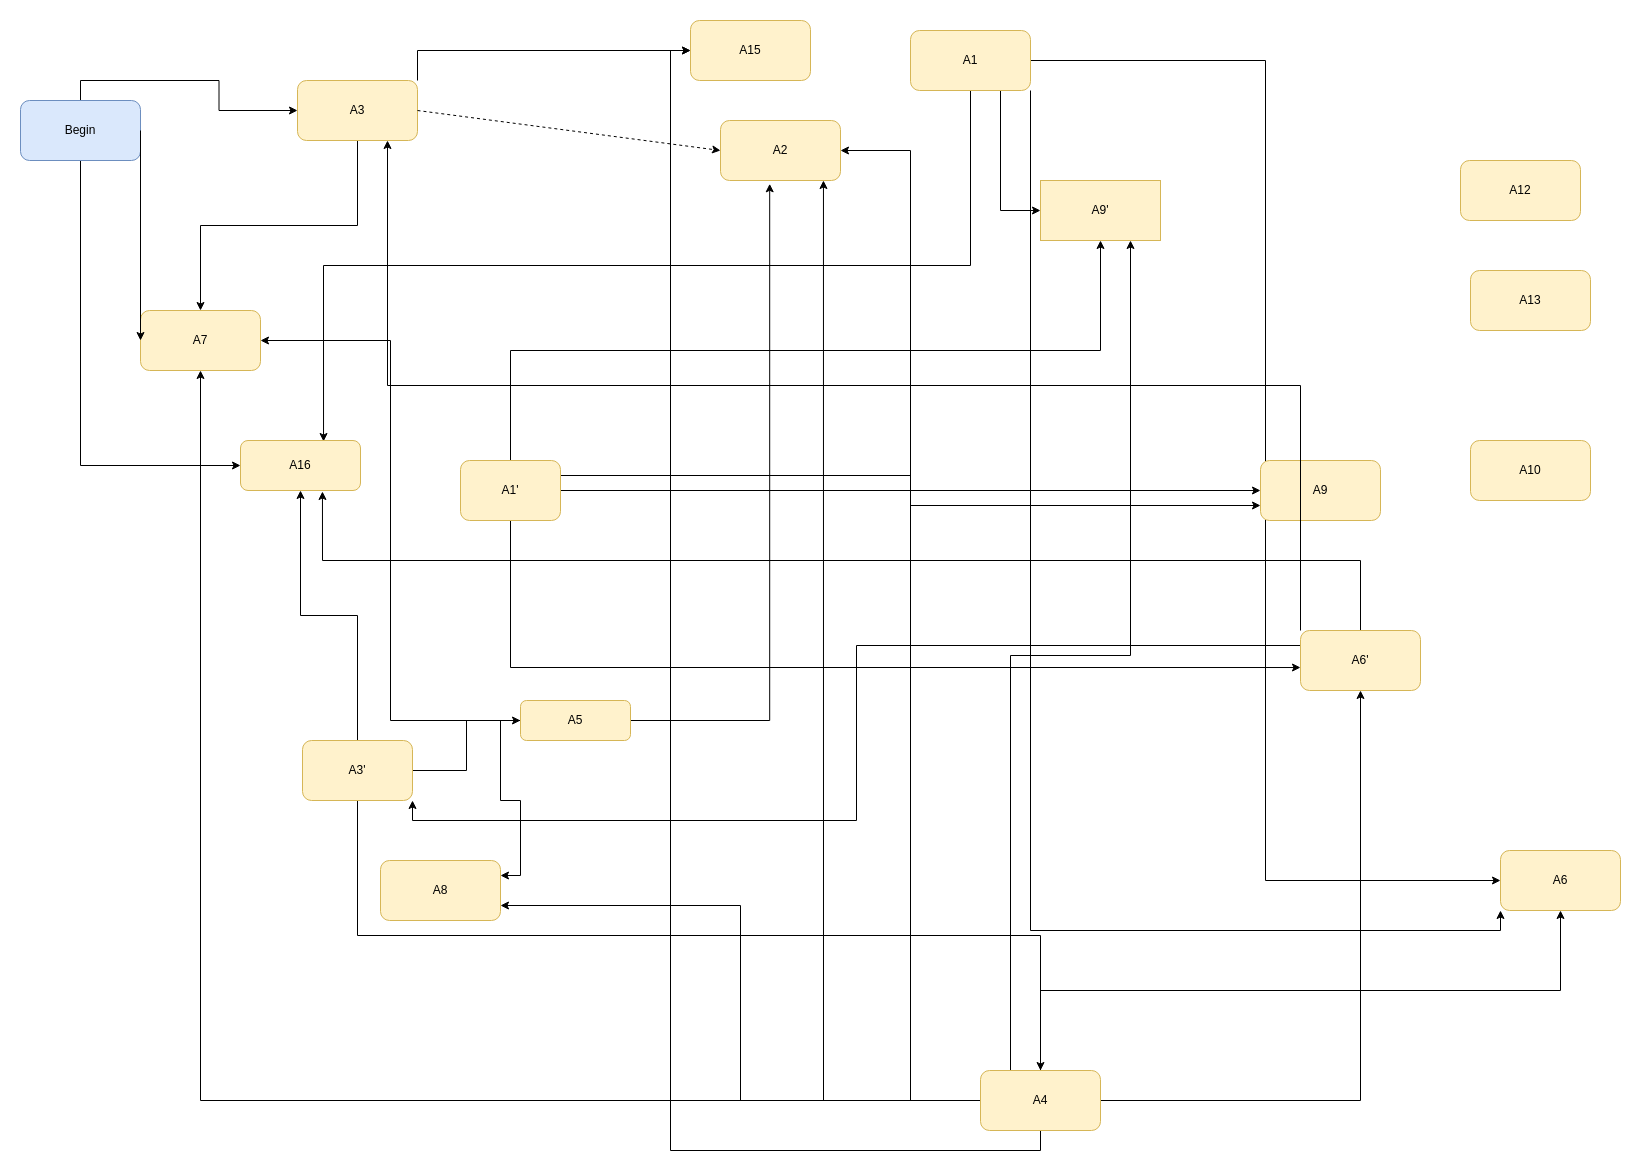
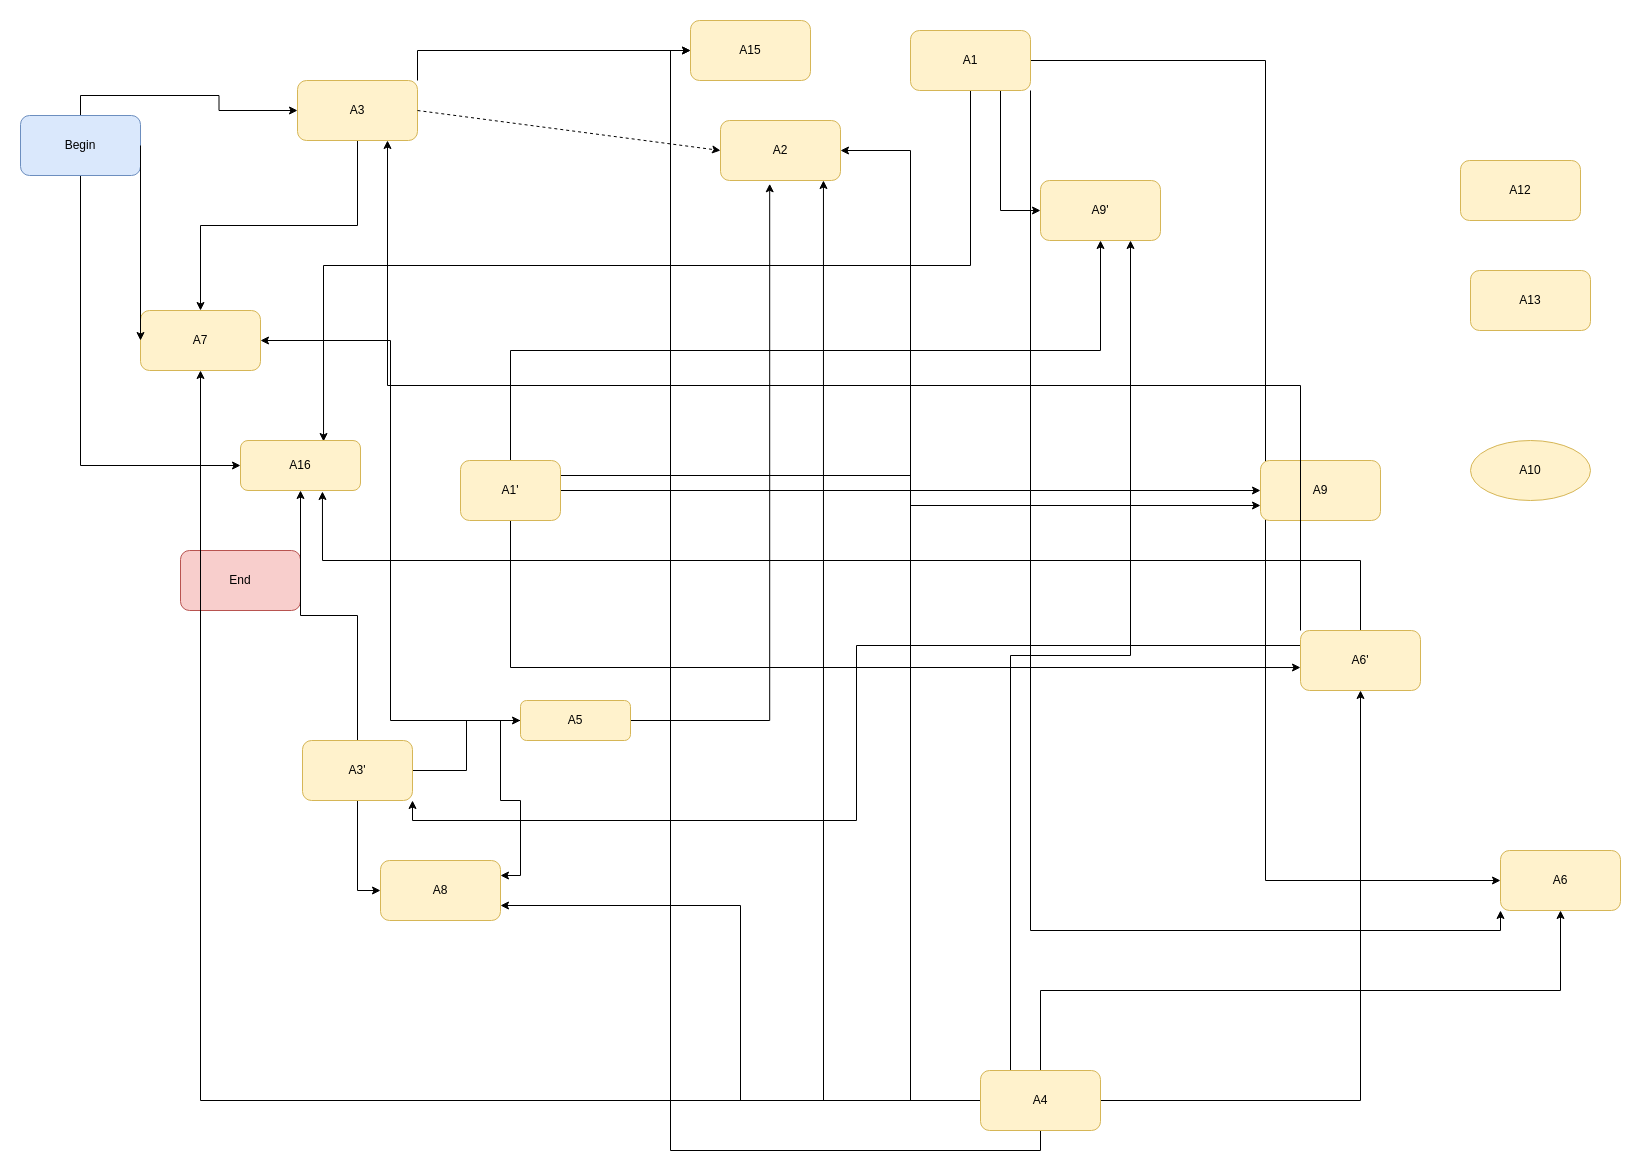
  <mxCell id="0" />
  <mxCell id="1" parent="0" />
  <mxCell id="2" style="edgeStyle=orthogonalEdgeStyle;rounded=0;orthogonalLoop=1;jettySize=auto;html=1;exitX=0.5;exitY=1;exitDx=0;exitDy=0;entryX=0;entryY=0.5;entryDx=0;entryDy=0;" edge="1" parent="1" source="4" target="41"><mxGeometry relative="1" as="geometry" /></mxCell>
  <mxCell id="3" style="edgeStyle=orthogonalEdgeStyle;rounded=0;orthogonalLoop=1;jettySize=auto;html=1;exitX=0.5;exitY=0;exitDx=0;exitDy=0;entryX=0;entryY=0.5;entryDx=0;entryDy=0;" edge="1" parent="1" source="4" target="14"><mxGeometry relative="1" as="geometry" /></mxCell>
- <mxCell id="4" value="Begin" style="rounded=1;whiteSpace=wrap;html=1;fillColor=#dae8fc;strokeColor=#6c8ebf;" vertex="1" parent="1"><mxGeometry x="20" y="100" width="120" height="60" as="geometry" /></mxCell>
+ <mxCell id="4" value="Begin" style="rounded=1;whiteSpace=wrap;html=1;fillColor=#dae8fc;strokeColor=#6c8ebf;" vertex="1" parent="1"><mxGeometry x="20" y="115" width="120" height="60" as="geometry" /></mxCell>
+ <mxCell id="5" value="End" style="rounded=1;whiteSpace=wrap;html=1;fillColor=#f8cecc;strokeColor=#b85450;" vertex="1" parent="1"><mxGeometry x="180" y="550" width="120" height="60" as="geometry" /></mxCell>
  <mxCell id="6" style="edgeStyle=orthogonalEdgeStyle;rounded=0;orthogonalLoop=1;jettySize=auto;html=1;exitX=0.5;exitY=1;exitDx=0;exitDy=0;entryX=0.692;entryY=0.02;entryDx=0;entryDy=0;entryPerimeter=0;" edge="1" parent="1" source="10" target="41"><mxGeometry relative="1" as="geometry" /></mxCell>
  <mxCell id="7" style="edgeStyle=orthogonalEdgeStyle;rounded=0;orthogonalLoop=1;jettySize=auto;html=1;exitX=1;exitY=0.5;exitDx=0;exitDy=0;entryX=0;entryY=0.5;entryDx=0;entryDy=0;" edge="1" parent="1" source="10" target="32"><mxGeometry relative="1" as="geometry" /></mxCell>
  <mxCell id="8" style="edgeStyle=orthogonalEdgeStyle;rounded=0;orthogonalLoop=1;jettySize=auto;html=1;exitX=1;exitY=1;exitDx=0;exitDy=0;entryX=0;entryY=0.5;entryDx=0;entryDy=0;" edge="1" parent="1" source="10" target="35"><mxGeometry relative="1" as="geometry" /></mxCell>
  <mxCell id="9" style="edgeStyle=orthogonalEdgeStyle;rounded=0;orthogonalLoop=1;jettySize=auto;html=1;exitX=0.75;exitY=1;exitDx=0;exitDy=0;entryX=0;entryY=0.5;entryDx=0;entryDy=0;" edge="1" parent="1" source="10" target="36"><mxGeometry relative="1" as="geometry" /></mxCell>
  <mxCell id="10" value="A1" style="rounded=1;whiteSpace=wrap;html=1;fillColor=#fff2cc;strokeColor=#d6b656;" vertex="1" parent="1"><mxGeometry x="910" y="30" width="120" height="60" as="geometry" /></mxCell>
  <mxCell id="11" value="A2" style="rounded=1;whiteSpace=wrap;html=1;fillColor=#fff2cc;strokeColor=#d6b656;" vertex="1" parent="1"><mxGeometry x="720" y="120" width="120" height="60" as="geometry" /></mxCell>
  <mxCell id="12" style="edgeStyle=orthogonalEdgeStyle;rounded=0;orthogonalLoop=1;jettySize=auto;html=1;exitX=0.5;exitY=1;exitDx=0;exitDy=0;" edge="1" parent="1" source="14" target="33"><mxGeometry relative="1" as="geometry" /></mxCell>
  <mxCell id="13" style="edgeStyle=orthogonalEdgeStyle;rounded=0;orthogonalLoop=1;jettySize=auto;html=1;exitX=1;exitY=0;exitDx=0;exitDy=0;" edge="1" parent="1" source="14" target="40"><mxGeometry relative="1" as="geometry" /></mxCell>
  <mxCell id="14" value="A3" style="rounded=1;whiteSpace=wrap;html=1;fillColor=#fff2cc;strokeColor=#d6b656;" vertex="1" parent="1"><mxGeometry x="297" y="80" width="120" height="60" as="geometry" /></mxCell>
  <mxCell id="15" style="edgeStyle=orthogonalEdgeStyle;rounded=0;orthogonalLoop=1;jettySize=auto;html=1;entryX=0.5;entryY=1;entryDx=0;entryDy=0;" edge="1" parent="1" source="18" target="41"><mxGeometry relative="1" as="geometry" /></mxCell>
  <mxCell id="16" style="edgeStyle=orthogonalEdgeStyle;rounded=0;orthogonalLoop=1;jettySize=auto;html=1;entryX=0;entryY=0.5;entryDx=0;entryDy=0;" edge="1" parent="1" source="18" target="31"><mxGeometry relative="1" as="geometry" /></mxCell>
- <mxCell id="17" style="edgeStyle=orthogonalEdgeStyle;rounded=0;orthogonalLoop=1;jettySize=auto;html=1;exitX=0.5;exitY=1;exitDx=0;exitDy=0;" edge="1" parent="1" source="18" target="27"><mxGeometry relative="1" as="geometry" /></mxCell>
+ <mxCell id="17" style="edgeStyle=orthogonalEdgeStyle;rounded=0;orthogonalLoop=1;jettySize=auto;html=1;exitX=0.5;exitY=1;exitDx=0;exitDy=0;entryX=0;entryY=0.5;entryDx=0;entryDy=0;" edge="1" parent="1" source="18" target="34"><mxGeometry relative="1" as="geometry" /></mxCell>
  <mxCell id="18" value="A3'" style="rounded=1;whiteSpace=wrap;html=1;fillColor=#fff2cc;strokeColor=#d6b656;" vertex="1" parent="1"><mxGeometry x="302" y="740" width="110" height="60" as="geometry" /></mxCell>
  <mxCell id="19" style="edgeStyle=orthogonalEdgeStyle;rounded=0;orthogonalLoop=1;jettySize=auto;html=1;entryX=0.858;entryY=1;entryDx=0;entryDy=0;entryPerimeter=0;" edge="1" parent="1" source="27" target="11"><mxGeometry relative="1" as="geometry" /></mxCell>
  <mxCell id="20" style="edgeStyle=orthogonalEdgeStyle;rounded=0;orthogonalLoop=1;jettySize=auto;html=1;" edge="1" parent="1" source="27" target="33"><mxGeometry relative="1" as="geometry" /></mxCell>
  <mxCell id="21" style="edgeStyle=orthogonalEdgeStyle;rounded=0;orthogonalLoop=1;jettySize=auto;html=1;entryX=1;entryY=0.5;entryDx=0;entryDy=0;" edge="1" parent="1" source="27" target="11"><mxGeometry relative="1" as="geometry" /></mxCell>
  <mxCell id="22" style="edgeStyle=orthogonalEdgeStyle;rounded=0;orthogonalLoop=1;jettySize=auto;html=1;entryX=1;entryY=0.75;entryDx=0;entryDy=0;" edge="1" parent="1" source="27" target="34"><mxGeometry relative="1" as="geometry" /></mxCell>
  <mxCell id="23" style="edgeStyle=orthogonalEdgeStyle;rounded=0;orthogonalLoop=1;jettySize=auto;html=1;exitX=1;exitY=0.5;exitDx=0;exitDy=0;entryX=0.5;entryY=1;entryDx=0;entryDy=0;" edge="1" parent="1" source="27" target="52"><mxGeometry relative="1" as="geometry" /></mxCell>
  <mxCell id="24" style="edgeStyle=orthogonalEdgeStyle;rounded=0;orthogonalLoop=1;jettySize=auto;html=1;exitX=0.5;exitY=0;exitDx=0;exitDy=0;" edge="1" parent="1" source="27" target="32"><mxGeometry relative="1" as="geometry" /></mxCell>
  <mxCell id="25" style="edgeStyle=orthogonalEdgeStyle;rounded=0;orthogonalLoop=1;jettySize=auto;html=1;exitX=0.25;exitY=0;exitDx=0;exitDy=0;entryX=0.75;entryY=1;entryDx=0;entryDy=0;" edge="1" parent="1" source="27" target="36"><mxGeometry relative="1" as="geometry" /></mxCell>
  <mxCell id="26" style="edgeStyle=orthogonalEdgeStyle;rounded=0;orthogonalLoop=1;jettySize=auto;html=1;exitX=0.5;exitY=1;exitDx=0;exitDy=0;entryX=0;entryY=0.5;entryDx=0;entryDy=0;" edge="1" parent="1" source="27" target="40"><mxGeometry relative="1" as="geometry" /></mxCell>
  <mxCell id="27" value="A4" style="rounded=1;whiteSpace=wrap;html=1;fillColor=#fff2cc;strokeColor=#d6b656;" vertex="1" parent="1"><mxGeometry x="980" y="1070" width="120" height="60" as="geometry" /></mxCell>
  <mxCell id="28" style="edgeStyle=orthogonalEdgeStyle;rounded=0;orthogonalLoop=1;jettySize=auto;html=1;entryX=1;entryY=0.25;entryDx=0;entryDy=0;" edge="1" parent="1" source="31" target="34"><mxGeometry relative="1" as="geometry" /></mxCell>
  <mxCell id="29" style="edgeStyle=orthogonalEdgeStyle;rounded=0;orthogonalLoop=1;jettySize=auto;html=1;entryX=1;entryY=0.5;entryDx=0;entryDy=0;" edge="1" parent="1" source="31" target="33"><mxGeometry relative="1" as="geometry" /></mxCell>
  <mxCell id="30" style="edgeStyle=orthogonalEdgeStyle;rounded=0;orthogonalLoop=1;jettySize=auto;html=1;entryX=0.41;entryY=1.055;entryDx=0;entryDy=0;entryPerimeter=0;" edge="1" parent="1" source="31" target="11"><mxGeometry relative="1" as="geometry" /></mxCell>
  <mxCell id="31" value="A5" style="rounded=1;whiteSpace=wrap;html=1;fillColor=#fff2cc;strokeColor=#d6b656;" vertex="1" parent="1"><mxGeometry x="520" y="700" width="110" height="40" as="geometry" /></mxCell>
  <mxCell id="32" value="A6" style="rounded=1;whiteSpace=wrap;html=1;fillColor=#fff2cc;strokeColor=#d6b656;" vertex="1" parent="1"><mxGeometry x="1500" y="850" width="120" height="60" as="geometry" /></mxCell>
  <mxCell id="33" value="A7" style="rounded=1;whiteSpace=wrap;html=1;fillColor=#fff2cc;strokeColor=#d6b656;" vertex="1" parent="1"><mxGeometry x="140" y="310" width="120" height="60" as="geometry" /></mxCell>
  <mxCell id="34" value="A8" style="rounded=1;whiteSpace=wrap;html=1;fillColor=#fff2cc;strokeColor=#d6b656;" vertex="1" parent="1"><mxGeometry x="380" y="860" width="120" height="60" as="geometry" /></mxCell>
  <mxCell id="35" value="A9" style="rounded=1;whiteSpace=wrap;html=1;fillColor=#fff2cc;strokeColor=#d6b656;" vertex="1" parent="1"><mxGeometry x="1260" y="460" width="120" height="60" as="geometry" /></mxCell>
- <mxCell id="36" value="A9'" style="whiteSpace=wrap;html=1;fillColor=#fff2cc;strokeColor=#d6b656;rounded=0;" vertex="1" parent="1"><mxGeometry x="1040" y="180" width="120" height="60" as="geometry" /></mxCell>
- <mxCell id="37" value="A10" style="rounded=1;whiteSpace=wrap;html=1;fillColor=#fff2cc;strokeColor=#d6b656;" vertex="1" parent="1"><mxGeometry x="1470" y="440" width="120" height="60" as="geometry" /></mxCell>
+ <mxCell id="36" value="A9'" style="rounded=1;whiteSpace=wrap;html=1;fillColor=#fff2cc;strokeColor=#d6b656;" vertex="1" parent="1"><mxGeometry x="1040" y="180" width="120" height="60" as="geometry" /></mxCell>
+ <mxCell id="37" value="A10" style="ellipse;whiteSpace=wrap;html=1;fillColor=#fff2cc;strokeColor=#d6b656;" vertex="1" parent="1"><mxGeometry x="1470" y="440" width="120" height="60" as="geometry" /></mxCell>
  <mxCell id="38" value="A12" style="rounded=1;whiteSpace=wrap;html=1;fillColor=#fff2cc;strokeColor=#d6b656;" vertex="1" parent="1"><mxGeometry x="1460" y="160" width="120" height="60" as="geometry" /></mxCell>
  <mxCell id="39" value="A13" style="rounded=1;whiteSpace=wrap;html=1;fillColor=#fff2cc;strokeColor=#d6b656;" vertex="1" parent="1"><mxGeometry x="1470" y="270" width="120" height="60" as="geometry" /></mxCell>
  <mxCell id="40" value="A15" style="rounded=1;whiteSpace=wrap;html=1;fillColor=#fff2cc;strokeColor=#d6b656;" vertex="1" parent="1"><mxGeometry x="690" y="20" width="120" height="60" as="geometry" /></mxCell>
  <mxCell id="41" value="A16" style="rounded=1;whiteSpace=wrap;html=1;fillColor=#fff2cc;strokeColor=#d6b656;" vertex="1" parent="1"><mxGeometry x="240" y="440" width="120" height="50" as="geometry" /></mxCell>
  <mxCell id="42" value="" style="endArrow=classic;html=1;rounded=0;exitX=1;exitY=0.5;exitDx=0;exitDy=0;entryX=0;entryY=0.5;entryDx=0;entryDy=0;" edge="1" parent="1" source="4" target="33"><mxGeometry width="50" height="50" relative="1" as="geometry"><mxPoint x="1220" y="480" as="sourcePoint" /><mxPoint x="1270" y="430" as="targetPoint" /></mxGeometry></mxCell>
  <mxCell id="43" value="" style="endArrow=classic;html=1;rounded=0;exitX=1;exitY=0.5;exitDx=0;exitDy=0;entryX=0;entryY=0.5;entryDx=0;entryDy=0;dashed=1;" edge="1" parent="1" source="14" target="11"><mxGeometry width="50" height="50" relative="1" as="geometry"><mxPoint x="1380" y="380" as="sourcePoint" /><mxPoint x="1430" y="330" as="targetPoint" /></mxGeometry></mxCell>
  <mxCell id="44" style="edgeStyle=orthogonalEdgeStyle;rounded=0;orthogonalLoop=1;jettySize=auto;html=1;entryX=0;entryY=1;entryDx=0;entryDy=0;" edge="1" parent="1" source="48" target="32"><mxGeometry relative="1" as="geometry" /></mxCell>
  <mxCell id="45" style="edgeStyle=orthogonalEdgeStyle;rounded=0;orthogonalLoop=1;jettySize=auto;html=1;exitX=0.5;exitY=1;exitDx=0;exitDy=0;entryX=0;entryY=0.617;entryDx=0;entryDy=0;entryPerimeter=0;" edge="1" parent="1" source="48" target="52"><mxGeometry relative="1" as="geometry" /></mxCell>
  <mxCell id="46" style="edgeStyle=orthogonalEdgeStyle;rounded=0;orthogonalLoop=1;jettySize=auto;html=1;exitX=0.5;exitY=0;exitDx=0;exitDy=0;" edge="1" parent="1" source="48" target="36"><mxGeometry relative="1" as="geometry" /></mxCell>
  <mxCell id="47" style="edgeStyle=orthogonalEdgeStyle;rounded=0;orthogonalLoop=1;jettySize=auto;html=1;exitX=1;exitY=0.25;exitDx=0;exitDy=0;entryX=0;entryY=0.75;entryDx=0;entryDy=0;" edge="1" parent="1" source="48" target="35"><mxGeometry relative="1" as="geometry" /></mxCell>
  <mxCell id="48" value="A1'" style="rounded=1;whiteSpace=wrap;html=1;fillColor=#fff2cc;strokeColor=#d6b656;" vertex="1" parent="1"><mxGeometry x="460" y="460" width="100" height="60" as="geometry" /></mxCell>
  <mxCell id="49" style="edgeStyle=orthogonalEdgeStyle;rounded=0;orthogonalLoop=1;jettySize=auto;html=1;exitX=0.5;exitY=0;exitDx=0;exitDy=0;entryX=0.683;entryY=1.02;entryDx=0;entryDy=0;entryPerimeter=0;" edge="1" parent="1" source="52" target="41"><mxGeometry relative="1" as="geometry" /></mxCell>
  <mxCell id="50" style="edgeStyle=orthogonalEdgeStyle;rounded=0;orthogonalLoop=1;jettySize=auto;html=1;exitX=0;exitY=0;exitDx=0;exitDy=0;entryX=0.75;entryY=1;entryDx=0;entryDy=0;" edge="1" parent="1" source="52" target="14"><mxGeometry relative="1" as="geometry" /></mxCell>
  <mxCell id="51" style="edgeStyle=orthogonalEdgeStyle;rounded=0;orthogonalLoop=1;jettySize=auto;html=1;exitX=0;exitY=0.25;exitDx=0;exitDy=0;entryX=1;entryY=1;entryDx=0;entryDy=0;" edge="1" parent="1" source="52" target="18"><mxGeometry relative="1" as="geometry" /></mxCell>
  <mxCell id="52" value="A6'" style="rounded=1;whiteSpace=wrap;html=1;fillColor=#fff2cc;strokeColor=#d6b656;" vertex="1" parent="1"><mxGeometry x="1300" y="630" width="120" height="60" as="geometry" /></mxCell>
